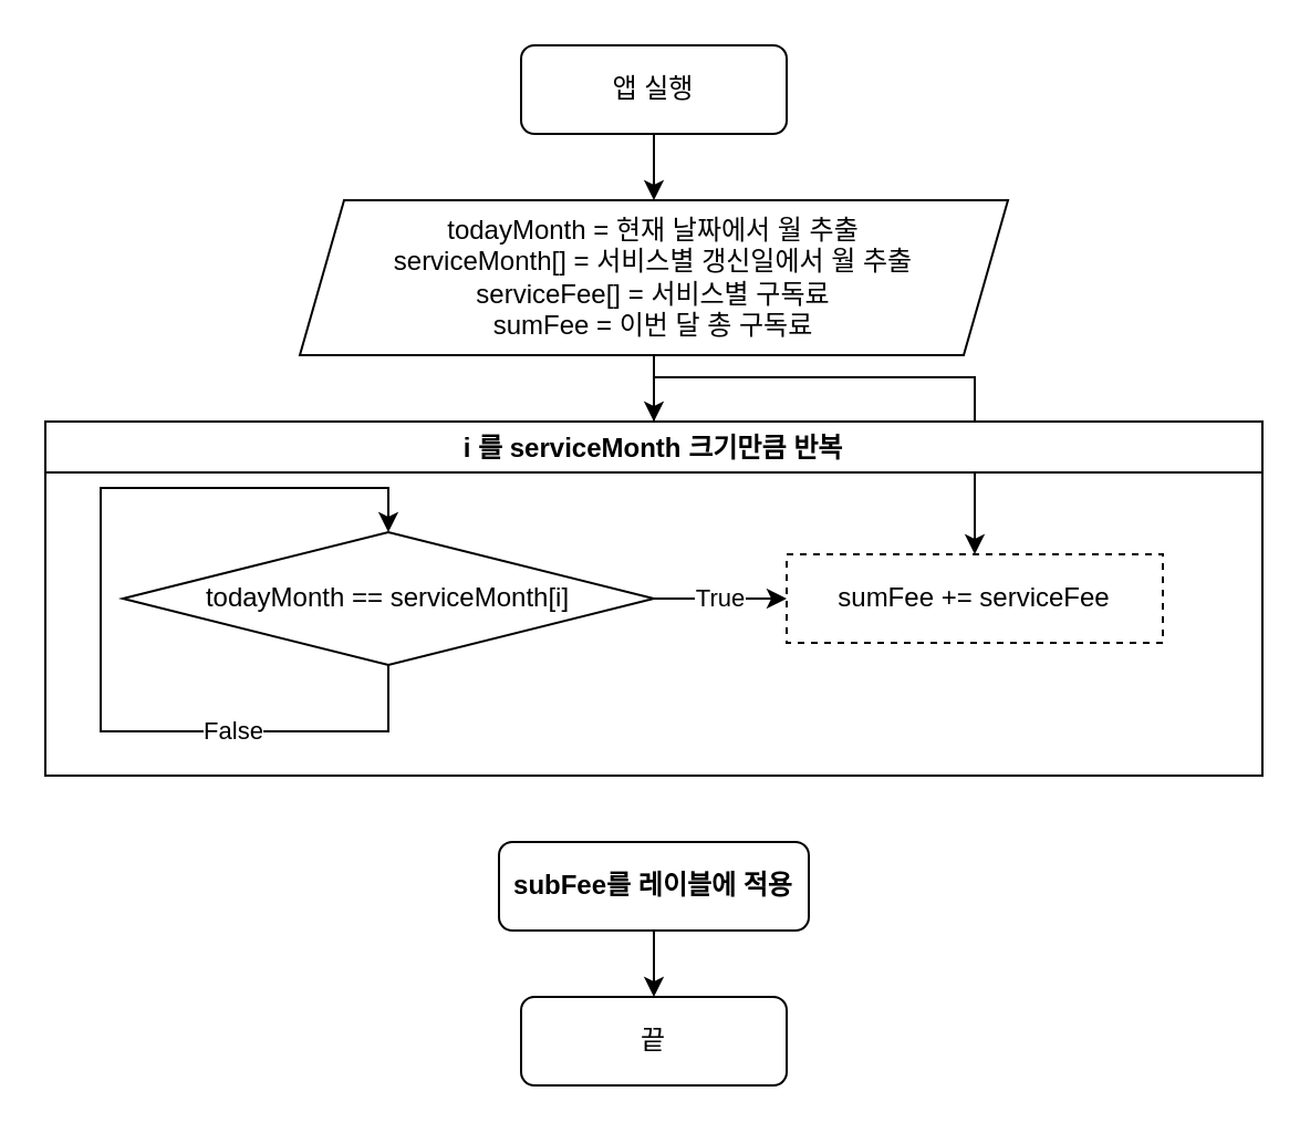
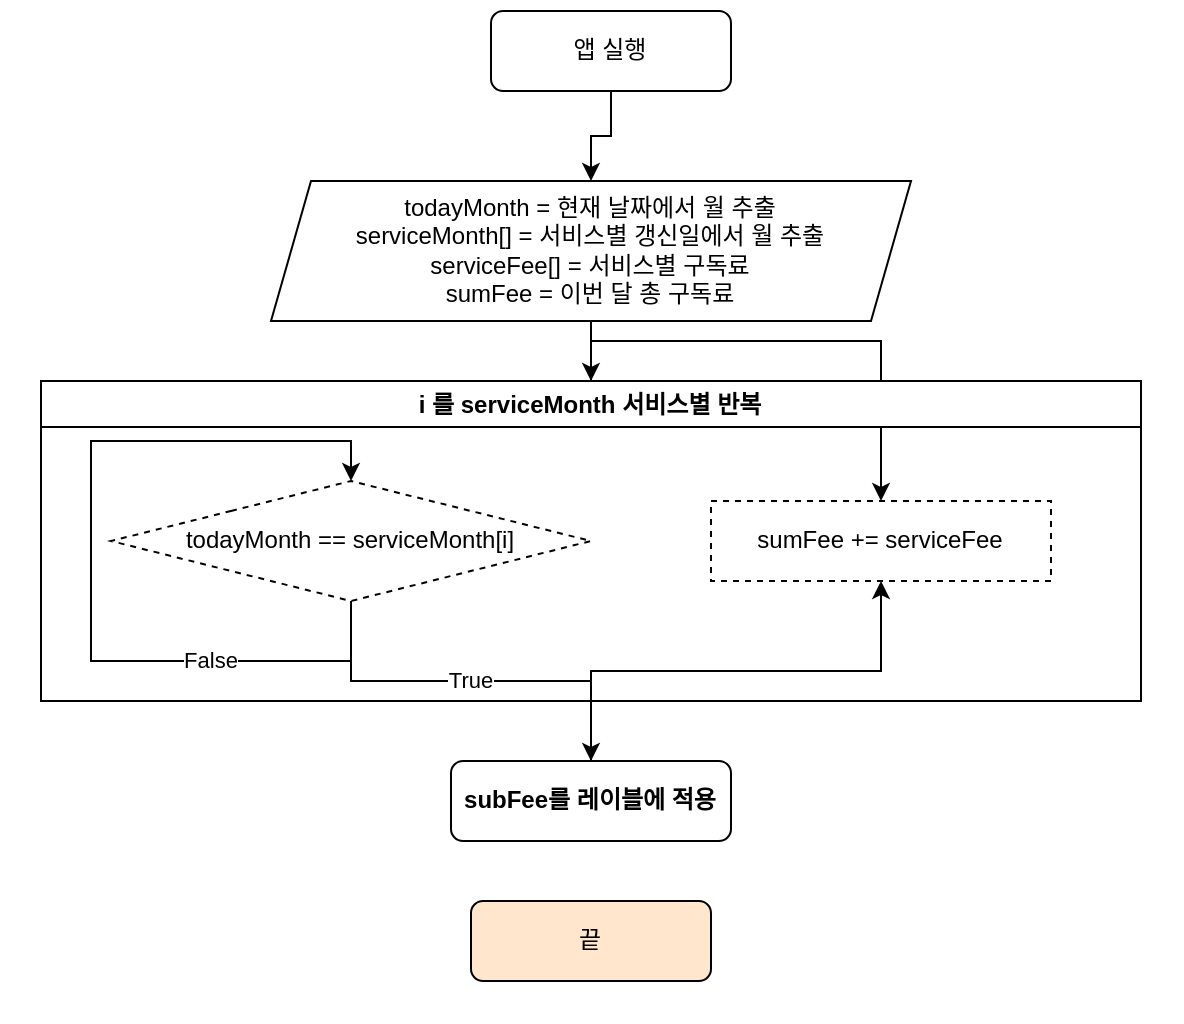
  <mxCell id="0" />
  <mxCell id="1" parent="0" />
  <mxCell id="2" value="" style="edgeStyle=orthogonalEdgeStyle;rounded=0;orthogonalLoop=1;jettySize=auto;html=1;entryX=0.5;entryY=0;entryDx=0;entryDy=0;" edge="1" parent="1" source="3" target="7"><mxGeometry relative="1" as="geometry" /></mxCell>
  <mxCell id="3" value="todayMonth = 현재 날짜에서 월 추출&lt;br&gt;serviceMonth[] = 서비스별 갱신일에서 월 추출&lt;br&gt;serviceFee[] = 서비스별 구독료&lt;br&gt;sumFee = 이번 달 총 구독료" style="shape=parallelogram;perimeter=parallelogramPerimeter;whiteSpace=wrap;html=1;fixedSize=1;shadow=0;fontFamily=Helvetica;fontSize=12;fontColor=#000000;align=center;strokeColor=#000000;strokeWidth=1;fillColor=#ffffff;" vertex="1" parent="1"><mxGeometry x="135" y="90" width="320" height="70" as="geometry" /></mxCell>
  <mxCell id="4" value="" style="edgeStyle=orthogonalEdgeStyle;rounded=0;orthogonalLoop=1;jettySize=auto;html=1;" edge="1" parent="1" source="5" target="3"><mxGeometry relative="1" as="geometry" /></mxCell>
- <mxCell id="5" value="앱 실행" style="rounded=1;whiteSpace=wrap;html=1;fontSize=12;glass=0;strokeWidth=1;shadow=0;" parent="1" vertex="1"><mxGeometry x="235" y="20" width="120" height="40" as="geometry" /></mxCell>
+ <mxCell id="5" value="앱 실행" style="rounded=1;whiteSpace=wrap;html=1;fontSize=12;glass=0;strokeWidth=1;shadow=0;" parent="1" vertex="1"><mxGeometry x="245" y="5" width="120" height="40" as="geometry" /></mxCell>
  <mxCell id="6" value="" style="edgeStyle=orthogonalEdgeStyle;rounded=0;orthogonalLoop=1;jettySize=auto;html=1;" edge="1" parent="1" source="7" target="9"><mxGeometry relative="1" as="geometry" /></mxCell>
- <mxCell id="7" value="i 를 serviceMonth 크기만큼 반복" style="swimlane;startSize=23;" vertex="1" parent="1"><mxGeometry x="20" y="190" width="550" height="160" as="geometry" /></mxCell>
- <mxCell id="8" value="todayMonth == serviceMonth[i]" style="rhombus;whiteSpace=wrap;html=1;rounded=1;shadow=0;strokeWidth=1;glass=0;arcSize=0;" vertex="1" parent="7"><mxGeometry x="35" y="50" width="240" height="60" as="geometry" /></mxCell>
+ <mxCell id="7" value="i 를 serviceMonth 서비스별 반복" style="swimlane;startSize=23;" vertex="1" parent="1"><mxGeometry x="20" y="190" width="550" height="160" as="geometry" /></mxCell>
+ <mxCell id="8" value="todayMonth == serviceMonth[i]" style="rhombus;whiteSpace=wrap;html=1;rounded=1;shadow=0;strokeWidth=1;glass=0;arcSize=0;dashed=1;" vertex="1" parent="7"><mxGeometry x="35" y="50" width="240" height="60" as="geometry" /></mxCell>
  <mxCell id="9" value="sumFee += serviceFee" style="whiteSpace=wrap;html=1;rounded=1;shadow=0;strokeWidth=1;glass=0;arcSize=0;dashed=1;" vertex="1" parent="7"><mxGeometry x="335" y="60" width="170" height="40" as="geometry" /></mxCell>
- <mxCell id="10" value="True" style="edgeStyle=orthogonalEdgeStyle;rounded=0;orthogonalLoop=1;jettySize=auto;html=1;" edge="1" parent="7" source="8" target="9"><mxGeometry relative="1" as="geometry"><mxPoint as="offset" /></mxGeometry></mxCell>
+ <mxCell id="10" value="True" style="edgeStyle=orthogonalEdgeStyle;rounded=0;orthogonalLoop=1;jettySize=auto;html=1;" edge="1" parent="7" source="8" target="13"><mxGeometry relative="1" as="geometry"><mxPoint as="offset" /></mxGeometry></mxCell>
  <mxCell id="11" value="False" style="edgeStyle=orthogonalEdgeStyle;rounded=0;orthogonalLoop=1;jettySize=auto;html=1;exitX=0.5;exitY=1;exitDx=0;exitDy=0;entryX=0.5;entryY=0;entryDx=0;entryDy=0;" edge="1" parent="7" source="8" target="8"><mxGeometry x="-0.524" relative="1" as="geometry"><mxPoint x="215" y="120" as="targetPoint" /><Array as="points"><mxPoint x="155" y="140" /><mxPoint x="25" y="140" /><mxPoint x="25" y="30" /><mxPoint x="155" y="30" /></Array><mxPoint as="offset" /></mxGeometry></mxCell>
- <mxCell id="12" style="edgeStyle=orthogonalEdgeStyle;rounded=0;orthogonalLoop=1;jettySize=auto;html=1;entryX=0.5;entryY=0;entryDx=0;entryDy=0;" edge="1" parent="1" source="13" target="14"><mxGeometry relative="1" as="geometry" /></mxCell>
+ <mxCell id="12" style="edgeStyle=orthogonalEdgeStyle;rounded=0;orthogonalLoop=1;jettySize=auto;html=1;" edge="1" parent="1" source="13" target="9"><mxGeometry relative="1" as="geometry" /></mxCell>
  <mxCell id="13" value="subFee를 레이블에 적용" style="whiteSpace=wrap;html=1;fontStyle=1;startSize=23;rounded=1;" vertex="1" parent="1"><mxGeometry x="225" y="380" width="140" height="40" as="geometry" /></mxCell>
- <mxCell id="14" value="끝" style="rounded=1;whiteSpace=wrap;html=1;fontSize=12;glass=0;strokeWidth=1;shadow=0;" vertex="1" parent="1"><mxGeometry x="235" y="450" width="120" height="40" as="geometry" /></mxCell>
+ <mxCell id="14" value="끝" style="rounded=1;whiteSpace=wrap;html=1;fontSize=12;glass=0;strokeWidth=1;shadow=0;fillColor=#ffe6cc;" vertex="1" parent="1"><mxGeometry x="235" y="450" width="120" height="40" as="geometry" /></mxCell>
